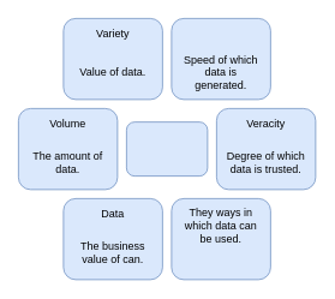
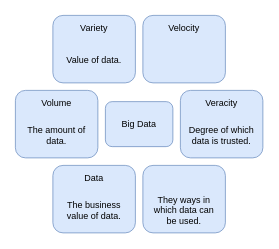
  <mxCell id="0" />
  <mxCell id="1" parent="0" />
  <mxCell id="2" value="" style="rounded=1;whiteSpace=wrap;html=1;fillColor=#dae8fc;strokeColor=#6c8ebf;labelPosition=center;verticalLabelPosition=top;align=center;verticalAlign=bottom;" vertex="1" parent="1"><mxGeometry x="20" y="120" width="110" height="90" as="geometry" /></mxCell>
  <mxCell id="3" value="Volume" style="text;html=1;strokeColor=none;fillColor=none;align=center;verticalAlign=middle;whiteSpace=wrap;rounded=0;" vertex="1" parent="1"><mxGeometry x="30" y="127" width="90" height="20" as="geometry" /></mxCell>
  <mxCell id="4" value="" style="rounded=1;whiteSpace=wrap;html=1;fillColor=#dae8fc;strokeColor=#6c8ebf;labelPosition=center;verticalLabelPosition=top;align=center;verticalAlign=bottom;" vertex="1" parent="1"><mxGeometry x="70" y="20" width="110" height="90" as="geometry" /></mxCell>
  <mxCell id="5" value="Variety" style="text;html=1;strokeColor=none;fillColor=none;align=center;verticalAlign=middle;whiteSpace=wrap;rounded=0;" vertex="1" parent="1"><mxGeometry x="80" y="27" width="90" height="20" as="geometry" /></mxCell>
  <mxCell id="6" value="" style="rounded=1;whiteSpace=wrap;html=1;fillColor=#dae8fc;strokeColor=#6c8ebf;labelPosition=center;verticalLabelPosition=top;align=center;verticalAlign=bottom;" vertex="1" parent="1"><mxGeometry x="190" y="20" width="110" height="90" as="geometry" /></mxCell>
+ <mxCell id="7" value="Velocity" style="text;html=1;strokeColor=none;fillColor=none;align=center;verticalAlign=middle;whiteSpace=wrap;rounded=0;" vertex="1" parent="1"><mxGeometry x="200" y="27" width="90" height="20" as="geometry" /></mxCell>
  <mxCell id="8" value="" style="rounded=1;whiteSpace=wrap;html=1;fillColor=#dae8fc;strokeColor=#6c8ebf;labelPosition=center;verticalLabelPosition=top;align=center;verticalAlign=bottom;" vertex="1" parent="1"><mxGeometry x="240" y="120" width="110" height="90" as="geometry" /></mxCell>
  <mxCell id="9" value="Veracity" style="text;html=1;strokeColor=none;fillColor=none;align=center;verticalAlign=middle;whiteSpace=wrap;rounded=0;" vertex="1" parent="1"><mxGeometry x="250" y="127" width="90" height="20" as="geometry" /></mxCell>
  <mxCell id="10" value="" style="rounded=1;whiteSpace=wrap;html=1;fillColor=#dae8fc;strokeColor=#6c8ebf;labelPosition=center;verticalLabelPosition=top;align=center;verticalAlign=bottom;" vertex="1" parent="1"><mxGeometry x="70" y="220" width="110" height="90" as="geometry" /></mxCell>
  <mxCell id="11" value="Data" style="text;html=1;strokeColor=none;fillColor=none;align=center;verticalAlign=middle;whiteSpace=wrap;rounded=0;" vertex="1" parent="1"><mxGeometry x="80" y="227" width="90" height="20" as="geometry" /></mxCell>
  <mxCell id="12" value="" style="rounded=1;whiteSpace=wrap;html=1;fillColor=#dae8fc;strokeColor=#6c8ebf;labelPosition=center;verticalLabelPosition=top;align=center;verticalAlign=bottom;" vertex="1" parent="1"><mxGeometry x="190" y="220" width="110" height="90" as="geometry" /></mxCell>
  <mxCell id="13" value="The amount of data." style="text;html=1;strokeColor=none;fillColor=none;align=center;verticalAlign=middle;whiteSpace=wrap;rounded=0;" vertex="1" parent="1"><mxGeometry x="30" y="160" width="90" height="40" as="geometry" /></mxCell>
  <mxCell id="14" value="Value of data." style="text;html=1;strokeColor=none;fillColor=none;align=center;verticalAlign=middle;whiteSpace=wrap;rounded=0;" vertex="1" parent="1"><mxGeometry x="80" y="60" width="90" height="40" as="geometry" /></mxCell>
- <mxCell id="15" value="Speed of which data is generated." style="text;html=1;strokeColor=none;fillColor=none;align=center;verticalAlign=middle;whiteSpace=wrap;rounded=0;" vertex="1" parent="1"><mxGeometry x="200" y="60" width="90" height="40" as="geometry" /></mxCell>
  <mxCell id="16" value="Degree of which data is trusted." style="text;html=1;strokeColor=none;fillColor=none;align=center;verticalAlign=middle;whiteSpace=wrap;rounded=0;" vertex="1" parent="1"><mxGeometry x="250" y="160" width="90" height="40" as="geometry" /></mxCell>
- <mxCell id="17" value="The business value of can." style="text;html=1;strokeColor=none;fillColor=none;align=center;verticalAlign=middle;whiteSpace=wrap;rounded=0;" vertex="1" parent="1"><mxGeometry x="80" y="260" width="90" height="40" as="geometry" /></mxCell>
- <mxCell id="18" value="They ways in which data can be used." style="text;html=1;strokeColor=none;fillColor=none;align=center;verticalAlign=middle;whiteSpace=wrap;rounded=0;" vertex="1" parent="1"><mxGeometry x="200" y="230" width="90" height="40" as="geometry" /></mxCell>
+ <mxCell id="17" value="The business value of data." style="text;html=1;strokeColor=none;fillColor=none;align=center;verticalAlign=middle;whiteSpace=wrap;rounded=0;" vertex="1" parent="1"><mxGeometry x="80" y="260" width="90" height="40" as="geometry" /></mxCell>
+ <mxCell id="18" value="They ways in which data can be used." style="text;html=1;strokeColor=none;fillColor=none;align=center;verticalAlign=middle;whiteSpace=wrap;rounded=0;" vertex="1" parent="1"><mxGeometry x="200" y="260" width="90" height="40" as="geometry" /></mxCell>
  <mxCell id="19" value="" style="rounded=1;whiteSpace=wrap;html=1;fillColor=#dae8fc;strokeColor=#6c8ebf;labelPosition=center;verticalLabelPosition=top;align=center;verticalAlign=bottom;" vertex="1" parent="1"><mxGeometry x="140" y="135" width="90" height="60" as="geometry" /></mxCell>
+ <mxCell id="20" value="Big Data" style="text;html=1;strokeColor=none;fillColor=none;align=center;verticalAlign=middle;whiteSpace=wrap;rounded=0;" vertex="1" parent="1"><mxGeometry x="140" y="145" width="90" height="40" as="geometry" /></mxCell>
